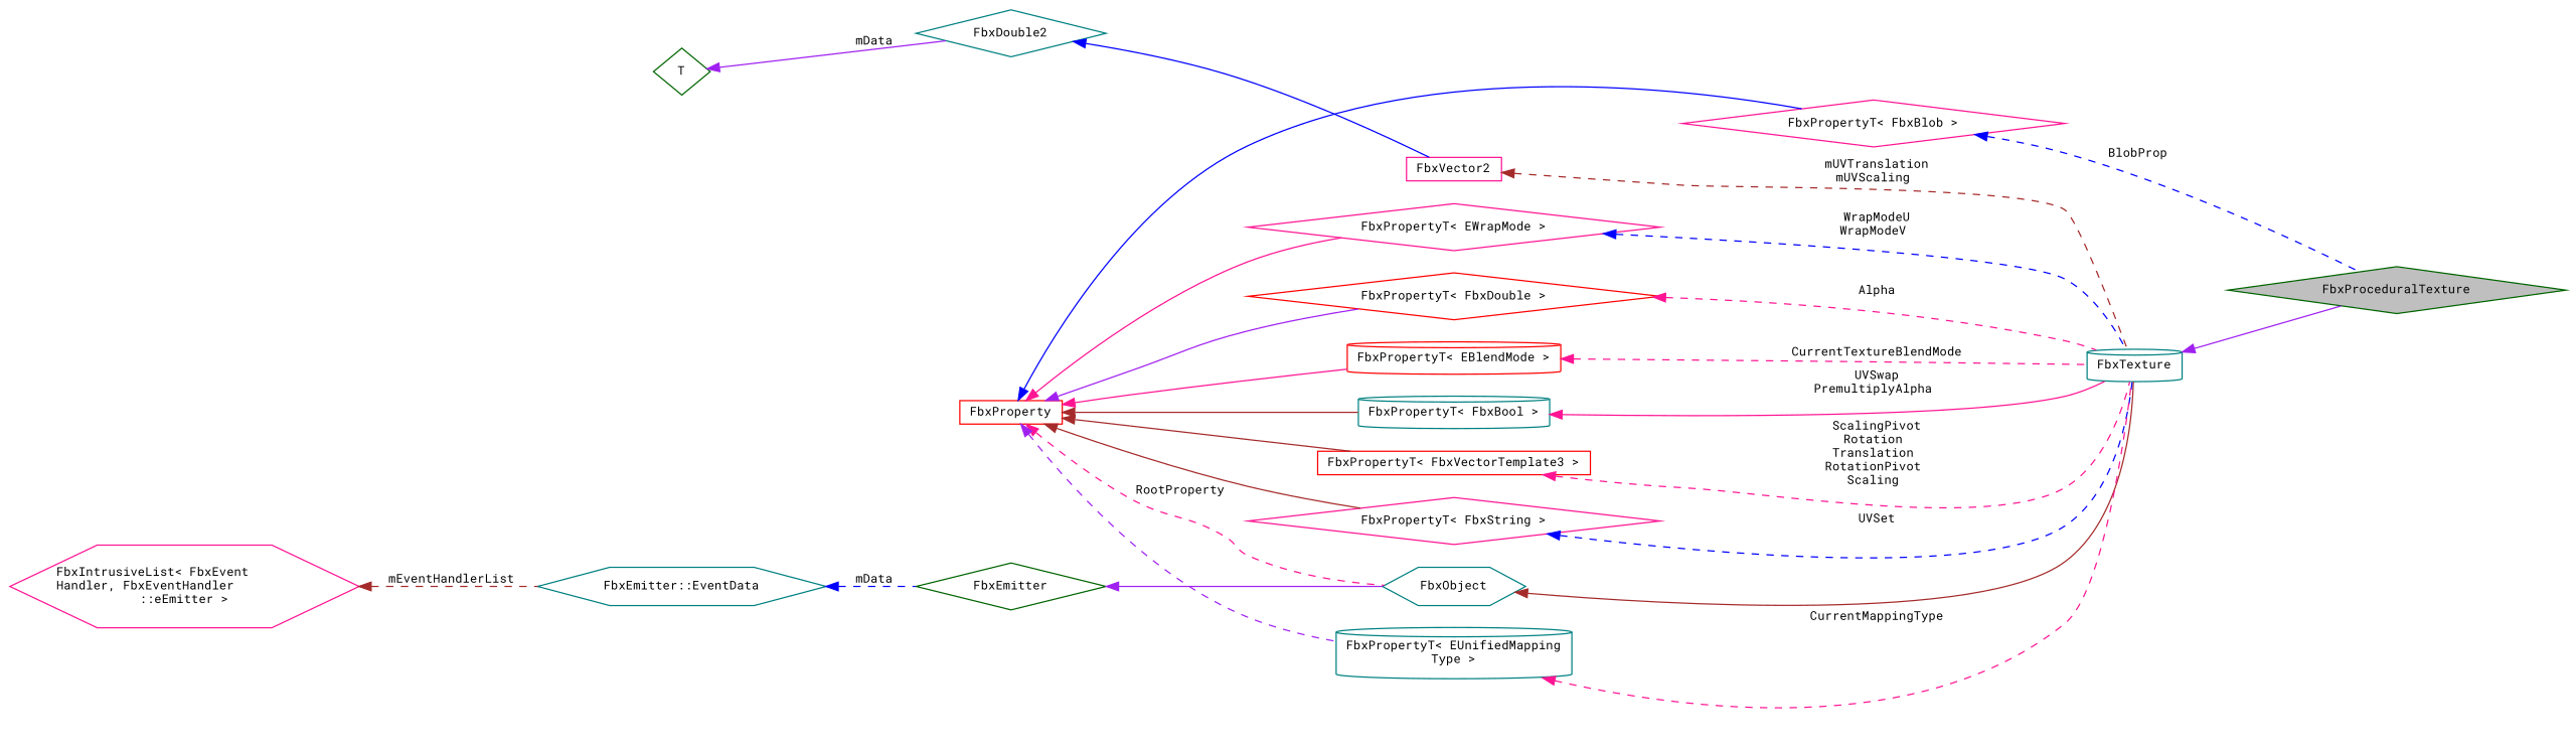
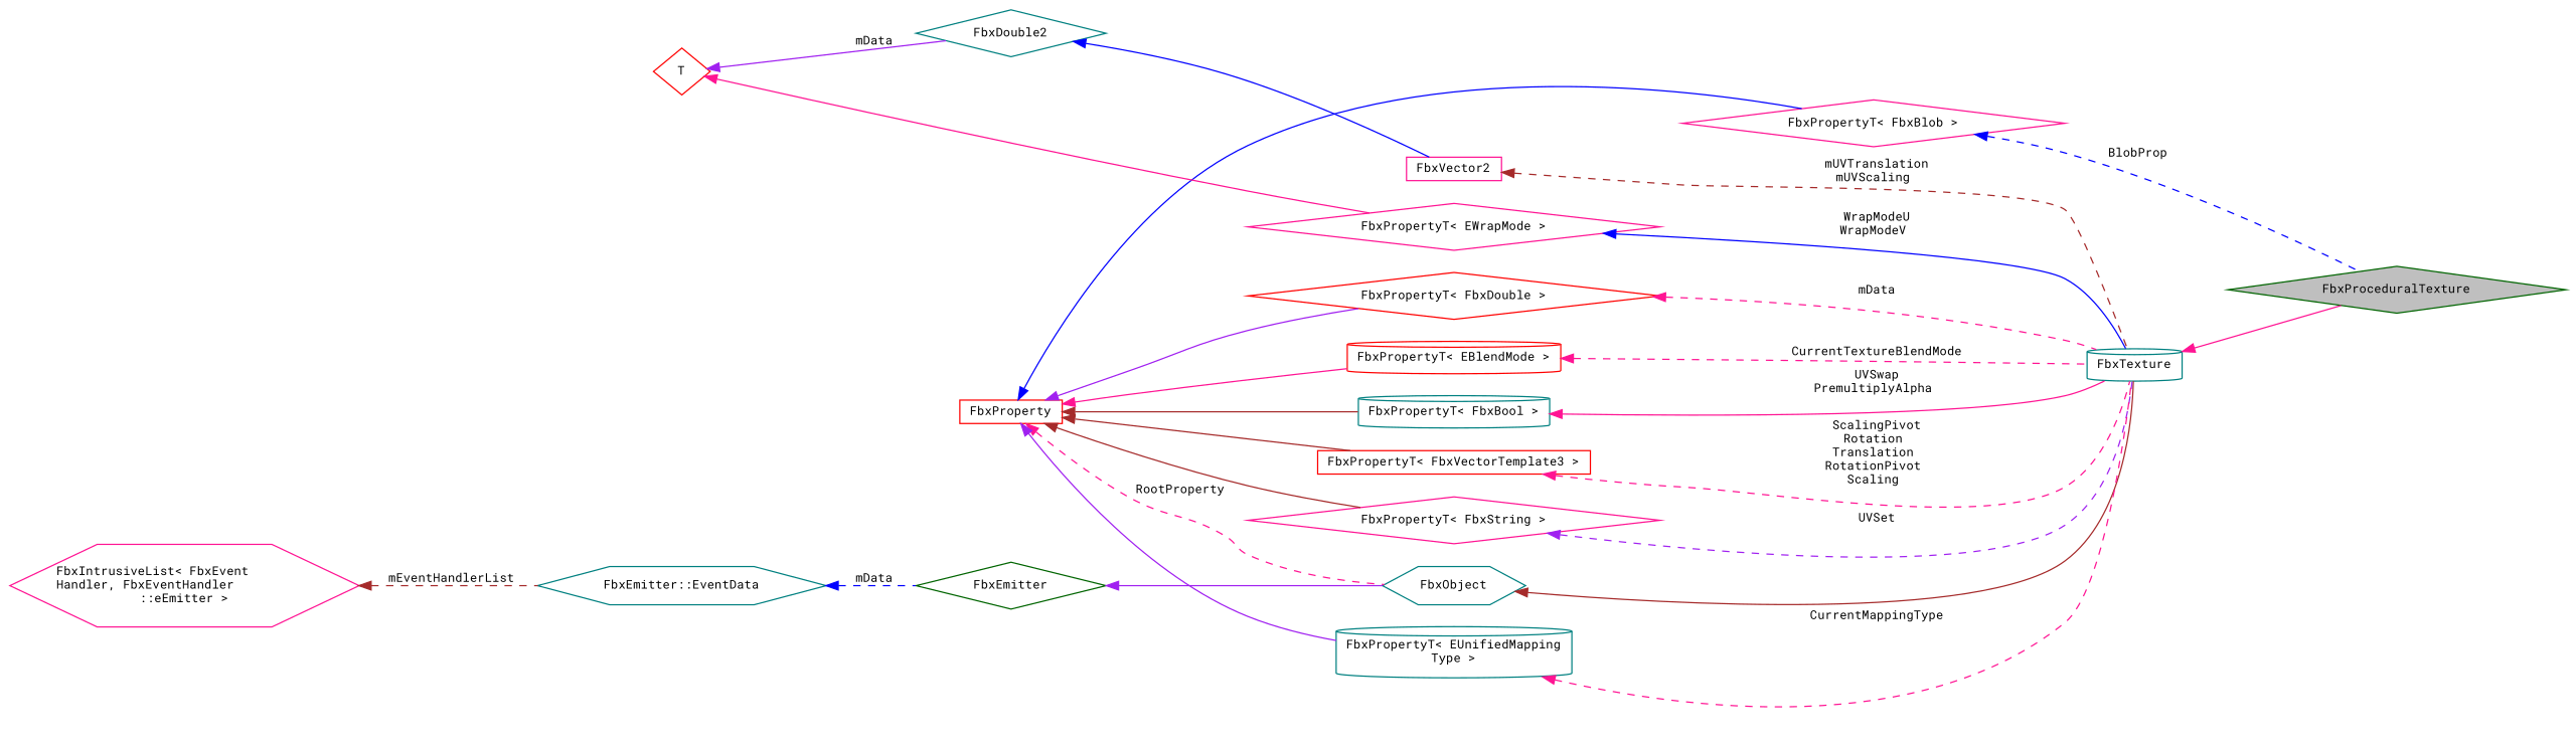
  digraph {
    fontname="Roboto Mono"
    rankdir=LR
    node [color=teal fillcolor=white fontname="Roboto Mono" fontsize=10 shape=diamond style=filled]
    edge [color=deeppink dir=back fontname="Roboto Mono" fontsize=10 labelfontname=Helvetica labelfontsize=10 style=solid]
    n1 [color=darkgreen fillcolor=grey75 fontcolor=black height=0.2 label=FbxProceduralTexture width=0.4]
    n2 [height=0.2 label=FbxTexture shape=cylinder width=0.4]
    n3 [height=0.2 label=FbxObject shape=hexagon width=0.4]
    n4 [color=darkgreen height=0.2 label=FbxEmitter width=0.4]
    n5 [height=0.2 label="FbxEmitter::EventData" shape=hexagon width=0.4]
    n6 [color=deeppink height=0.2 label="FbxIntrusiveList\< FbxEvent\lHandler, FbxEventHandler\l::eEmitter \>" shape=hexagon width=0.4]
    n7 [color=red height=0.2 label=FbxProperty shape=box width=0.4]
    n8 [color=deeppink height=0.2 label="FbxPropertyT\< FbxString \>" width=0.4]
    n9 [height=0.2 label="FbxPropertyT\< EUnifiedMapping\lType \>" shape=cylinder width=0.4]
    n10 [color=red height=0.2 label="FbxPropertyT\< FbxDouble \>" width=0.4]
    n11 [height=0.2 label="FbxPropertyT\< FbxBool \>" shape=cylinder width=0.4]
    n12 [color=deeppink height=0.2 label="FbxPropertyT\< EWrapMode \>" width=0.4]
    n13 [color=red height=0.2 label="FbxPropertyT\< FbxVectorTemplate3 \>" shape=box width=0.4]
    n14 [color=red height=0.2 label="FbxPropertyT\< EBlendMode \>" shape=cylinder width=0.4]
    n15 [color=deeppink height=0.2 label="FbxPropertyT\< FbxBlob \>" width=0.4]
    n16 [color=deeppink height=0.2 label=FbxVector2 shape=box width=0.4]
    n17 [height=0.2 label=FbxDouble2 width=0.4]
-   n18 [color=darkgreen height=0.2 label=T width=0.4]
-   n2 -> n1 [color=purple]
+   n18 [color=red height=0.2 label=T width=0.4]
+   n2 -> n1
    n3 -> n2 [color=brown]
    n4 -> n3 [color=purple]
    n5 -> n4 [color=blue label=" mData" style=dashed]
    n6 -> n5 [color=brown label=" mEventHandlerList" style=dashed]
    n7 -> n3 [label=" RootProperty" style=dashed]
    n7 -> n8 [color=brown]
-   n7 -> n9 [color=purple style=dashed]
+   n7 -> n9 [color=purple]
    n7 -> n10 [color=purple]
    n7 -> n11 [color=brown]
-   n7 -> n12
+   n18 -> n12
    n7 -> n13 [color=brown]
    n7 -> n14
    n7 -> n15 [color=blue]
-   n8 -> n2 [color=blue label=" UVSet" style=dashed]
+   n8 -> n2 [color=purple label=" UVSet" style=dashed]
    n9 -> n2 [label=" CurrentMappingType" style=dashed]
-   n10 -> n2 [label=" Alpha" style=dashed]
+   n10 -> n2 [label=" mData" style=dashed]
    n11 -> n2 [label=" UVSwap\nPremultiplyAlpha"]
-   n12 -> n2 [color=blue label=" WrapModeU\nWrapModeV" style=dashed]
+   n12 -> n2 [color=blue label=" WrapModeU\nWrapModeV"]
    n13 -> n2 [label=" ScalingPivot\nRotation\nTranslation\nRotationPivot\nScaling" style=dashed]
    n14 -> n2 [label=" CurrentTextureBlendMode" style=dashed]
    n15 -> n1 [color=blue label=" BlobProp" style=dashed]
    n16 -> n2 [color=brown label=" mUVTranslation\nmUVScaling" style=dashed]
    n17 -> n16 [color=blue]
    n18 -> n17 [color=purple label=" mData"]
  }
